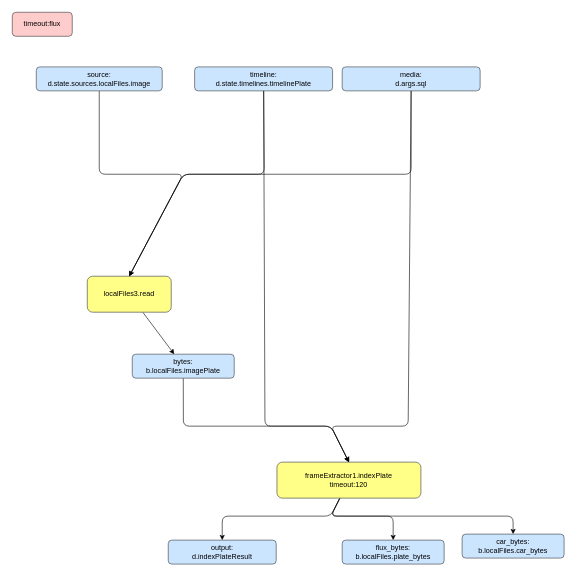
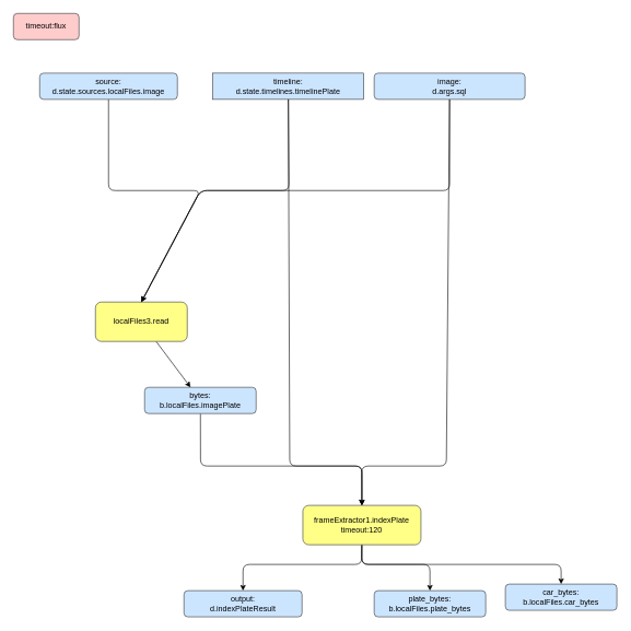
  <mxCell id="0" />
  <mxCell id="1" parent="0" />
  <mxCell id="2" style="edgeStyle=none;html=1;entryX=0.5;entryY=0;entryDx=0;entryDy=0;startArrow=none;" parent="1" source="11" target="7" edge="1"><mxGeometry relative="1" as="geometry"><Array as="points"><mxPoint x="165" y="290" /><mxPoint x="305" y="290" /></Array></mxGeometry></mxCell>
  <mxCell id="3" style="edgeStyle=none;html=1;entryX=0.5;entryY=0;entryDx=0;entryDy=0;" parent="1" source="4" target="15" edge="1"><mxGeometry relative="1" as="geometry"><Array as="points"><mxPoint x="441.25" y="710" /><mxPoint x="551.25" y="710" /></Array><mxPoint x="440" y="170" as="sourcePoint" /></mxGeometry></mxCell>
- <mxCell id="4" value="timeline:&#10;d.state.timelines.timelinePlate" style="rounded=1;whiteSpace=wrap;fillColor=#cce5ff;strokeColor=#36393d;fontColor=#000000;" parent="1" vertex="1"><mxGeometry x="324" y="111" width="230" height="40" as="geometry" /></mxCell>
+ <mxCell id="4" value="timeline:&#10;d.state.timelines.timelinePlate" style="whiteSpace=wrap;fillColor=#cce5ff;strokeColor=#36393d;fontColor=#000000;rounded=0;" parent="1" vertex="1"><mxGeometry x="324" y="111" width="230" height="40" as="geometry" /></mxCell>
  <mxCell id="5" value="timeout:flux" style="rounded=1;whiteSpace=wrap;fillColor=#ffcccc;strokeColor=#36393d;fontColor=#000000;" parent="1" vertex="1"><mxGeometry x="20" y="20" width="100" height="40" as="geometry" /></mxCell>
  <mxCell id="6" style="edgeStyle=none;html=1;" parent="1" source="7" target="9" edge="1"><mxGeometry relative="1" as="geometry" /></mxCell>
  <mxCell id="7" value="localFiles3.read" style="rounded=1;whiteSpace=wrap;fillColor=#ffff88;strokeColor=#36393d;fontColor=#000000;" parent="1" vertex="1"><mxGeometry x="145" y="460" width="140" height="60" as="geometry" /></mxCell>
  <mxCell id="8" style="edgeStyle=none;html=1;entryX=0.5;entryY=0;entryDx=0;entryDy=0;" parent="1" source="9" target="15" edge="1"><mxGeometry relative="1" as="geometry"><Array as="points"><mxPoint x="305.25" y="710" /><mxPoint x="551.25" y="710" /></Array></mxGeometry></mxCell>
  <mxCell id="9" value="bytes:&#10;b.localFiles.imagePlate" style="rounded=1;whiteSpace=wrap;fillColor=#cce5ff;strokeColor=#36393d;fontColor=#000000;" parent="1" vertex="1"><mxGeometry x="220" y="590" width="170" height="40" as="geometry" /></mxCell>
  <mxCell id="10" value="" style="edgeStyle=none;html=1;endArrow=none;entryX=0.5;entryY=0;entryDx=0;entryDy=0;" parent="1" source="4" target="7" edge="1"><mxGeometry relative="1" as="geometry"><Array as="points"><mxPoint x="440" y="290" /><mxPoint x="305.25" y="290" /></Array><mxPoint x="431.25" y="170" as="sourcePoint" /><mxPoint x="281.25" y="260" as="targetPoint" /></mxGeometry></mxCell>
  <mxCell id="11" value="source:&#10;d.state.sources.localFiles.image" style="rounded=1;whiteSpace=wrap;fillColor=#cce5ff;strokeColor=#36393d;fontColor=#000000;" parent="1" vertex="1"><mxGeometry x="60" y="111" width="210" height="40" as="geometry" /></mxCell>
  <mxCell id="12" style="edgeStyle=none;html=1;" parent="1" source="15" target="16" edge="1"><mxGeometry relative="1" as="geometry"><Array as="points"><mxPoint x="551" y="860" /><mxPoint x="370" y="860" /></Array></mxGeometry></mxCell>
  <mxCell id="13" style="edgeStyle=none;html=1;entryX=0.5;entryY=0;entryDx=0;entryDy=0;" parent="1" source="15" target="20" edge="1"><mxGeometry relative="1" as="geometry"><Array as="points"><mxPoint x="551" y="860" /><mxPoint x="655" y="860" /></Array></mxGeometry></mxCell>
  <mxCell id="14" style="edgeStyle=none;html=1;entryX=0.5;entryY=0;entryDx=0;entryDy=0;" parent="1" source="15" target="21" edge="1"><mxGeometry relative="1" as="geometry"><Array as="points"><mxPoint x="551" y="860" /><mxPoint x="855" y="860" /></Array></mxGeometry></mxCell>
- <mxCell id="15" value="frameExtractor1.indexPlate&#10;timeout:120" style="rounded=1;whiteSpace=wrap;fillColor=#ffff88;strokeColor=#36393d;fontColor=#000000;" parent="1" vertex="1"><mxGeometry x="461.25" y="770" width="240" height="60" as="geometry" /></mxCell>
+ <mxCell id="15" value="frameExtractor1.indexPlate&#10;timeout:120" style="rounded=1;whiteSpace=wrap;fillColor=#ffff88;strokeColor=#36393d;fontColor=#000000;" parent="1" vertex="1"><mxGeometry x="461.25" y="770" width="180" height="60" as="geometry" /></mxCell>
  <mxCell id="16" value="output:&#10;d.indexPlateResult" style="rounded=1;whiteSpace=wrap;fillColor=#cce5ff;strokeColor=#36393d;fontColor=#000000;" parent="1" vertex="1"><mxGeometry x="280" y="900" width="180" height="40" as="geometry" /></mxCell>
  <mxCell id="17" style="edgeStyle=none;html=1;entryX=0.5;entryY=0;entryDx=0;entryDy=0;" parent="1" source="19" target="7" edge="1"><mxGeometry relative="1" as="geometry"><Array as="points"><mxPoint x="685" y="290" /><mxPoint x="305" y="290" /></Array></mxGeometry></mxCell>
  <mxCell id="18" style="edgeStyle=none;html=1;entryX=0.5;entryY=0;entryDx=0;entryDy=0;" parent="1" source="19" target="15" edge="1"><mxGeometry relative="1" as="geometry"><Array as="points"><mxPoint x="680" y="710" /><mxPoint x="551" y="710" /></Array></mxGeometry></mxCell>
- <mxCell id="19" value="media:&#10;d.args.sql" style="rounded=1;whiteSpace=wrap;fillColor=#cce5ff;strokeColor=#36393d;fontColor=#000000;" parent="1" vertex="1"><mxGeometry x="570" y="111" width="230" height="40" as="geometry" /></mxCell>
- <mxCell id="20" value="flux_bytes:&#10;b.localFiles.plate_bytes" style="rounded=1;whiteSpace=wrap;fillColor=#cce5ff;strokeColor=#36393d;fontColor=#000000;" parent="1" vertex="1"><mxGeometry x="570" y="900" width="170" height="40" as="geometry" /></mxCell>
+ <mxCell id="19" value="image:&#10;d.args.sql" style="rounded=1;whiteSpace=wrap;fillColor=#cce5ff;strokeColor=#36393d;fontColor=#000000;" parent="1" vertex="1"><mxGeometry x="570" y="111" width="230" height="40" as="geometry" /></mxCell>
+ <mxCell id="20" value="plate_bytes:&#10;b.localFiles.plate_bytes" style="rounded=1;whiteSpace=wrap;fillColor=#cce5ff;strokeColor=#36393d;fontColor=#000000;" parent="1" vertex="1"><mxGeometry x="570" y="900" width="170" height="40" as="geometry" /></mxCell>
  <mxCell id="21" value="car_bytes:&#10;b.localFiles.car_bytes" style="rounded=1;whiteSpace=wrap;fillColor=#cce5ff;strokeColor=#36393d;fontColor=#000000;" parent="1" vertex="1"><mxGeometry x="770" y="890" width="170" height="40" as="geometry" /></mxCell>
